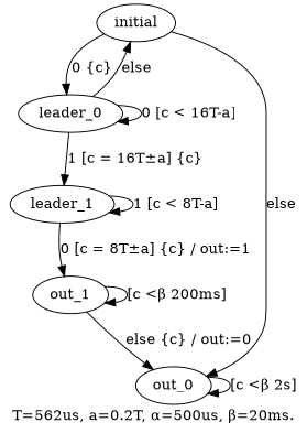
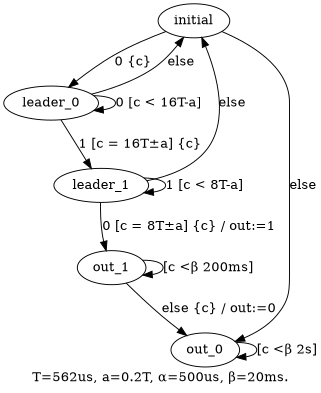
  digraph {
    label="T=562us, a=0.2T, α=500us, β=20ms."
    n1 [label=initial]
    n2 [label=leader_0]
    n3 [label=out_0]
    n4 [label=leader_1]
    n5 [label=out_1]
    n1 -> n2 [label="0 {c}"]
    n1 -> n3 [label=else]
    n2 -> n1 [label=else]
    n2 -> n2 [label="0 [c < 16T-a]"]
    n2 -> n4 [label="1 [c = 16T±a] {c}"]
    n3 -> n3 [label="[c <β 2s]"]
+   n4 -> n1 [label=else]
    n4 -> n4 [label="1 [c < 8T-a]"]
    n4 -> n5 [label="0 [c = 8T±a] {c} / out:=1"]
    n5 -> n3 [label="else {c} / out:=0"]
    n5 -> n5 [label="[c <β 200ms]"]
  }
